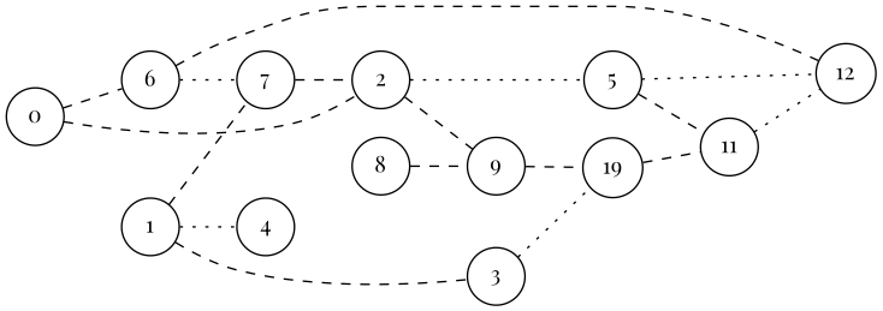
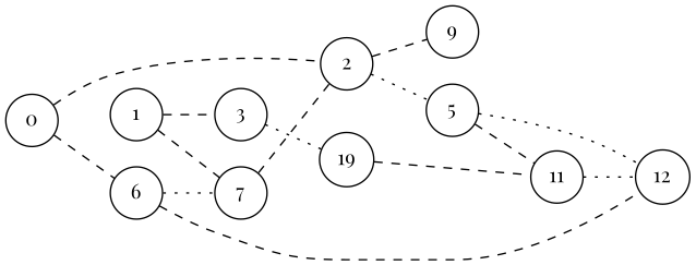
  graph {
    fontname="Playfair Display"
    rankdir=LR
    node [fontname="Playfair Display" shape=circle]
    edge [fontname="Playfair Display" style=dashed]
    0
    2
    6
    5
    9
    n6 [label=19]
    3
    7
    12
    1
-   4
    11
-   8
    0 -- 2
    0 -- 6
    2 -- 5 [style=dotted]
    2 -- 9
    6 -- 7 [style=dotted]
    6 -- 12
    5 -- 12 [style=dotted]
    5 -- 11
-   9 -- n6
    n6 -- 11
    3 -- n6 [style=dotted]
    7 -- 2
    1 -- 3
    1 -- 7
-   1 -- 4 [style=dotted]
    11 -- 12 [style=dotted]
-   8 -- 9
  }
